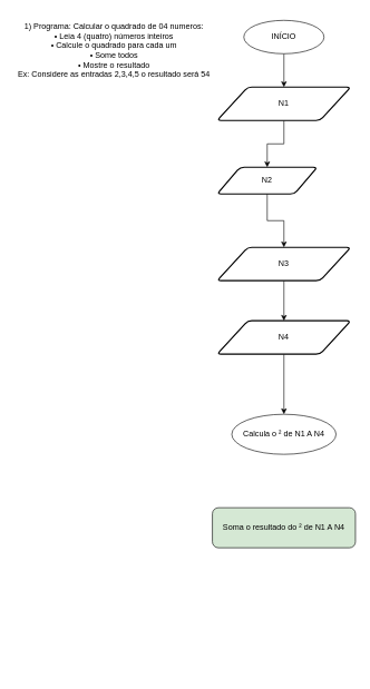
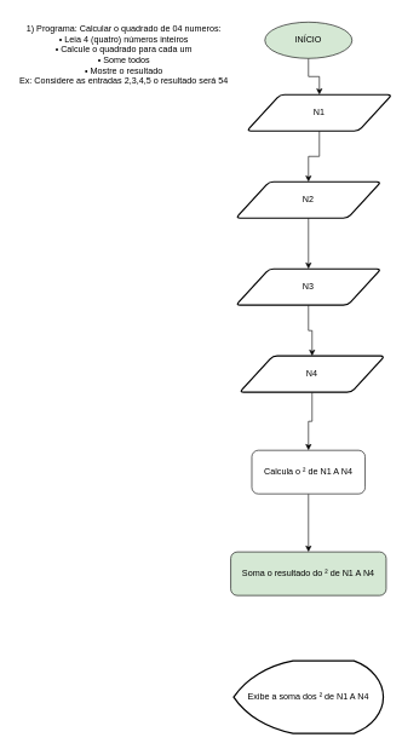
  <mxCell id="0" />
  <mxCell id="1" parent="0" />
  <mxCell id="2" value="" style="edgeStyle=orthogonalEdgeStyle;rounded=0;orthogonalLoop=1;jettySize=auto;html=1;" edge="1" parent="1" source="3" target="6"><mxGeometry relative="1" as="geometry" /></mxCell>
- <mxCell id="3" value="INÍCIO" style="ellipse;whiteSpace=wrap;html=1;" parent="1" vertex="1"><mxGeometry x="364" y="30" width="120" height="50" as="geometry" /></mxCell>
+ <mxCell id="3" value="INÍCIO" style="ellipse;whiteSpace=wrap;html=1;fillColor=#d5e8d4;" parent="1" vertex="1"><mxGeometry x="364" y="30" width="120" height="50" as="geometry" /></mxCell>
  <mxCell id="4" value="&lt;div style=&quot;&quot;&gt;1) Programa: Calcular o quadrado de 04 numeros:&lt;/div&gt;&lt;div style=&quot;&quot;&gt;•&amp;nbsp;&lt;span style=&quot;background-color: initial;&quot;&gt;Leia 4 (quatro) números inteiros&lt;/span&gt;&lt;/div&gt;&lt;div style=&quot;&quot;&gt;•&amp;nbsp;&lt;span style=&quot;background-color: initial;&quot;&gt;Calcule o quadrado para cada um&lt;/span&gt;&lt;/div&gt;&lt;div style=&quot;&quot;&gt;•&amp;nbsp;&lt;span style=&quot;background-color: initial;&quot;&gt;Some todos&lt;/span&gt;&lt;/div&gt;&lt;div style=&quot;&quot;&gt;•&amp;nbsp;&lt;span style=&quot;background-color: initial;&quot;&gt;Mostre o resultado&lt;/span&gt;&lt;/div&gt;&lt;div style=&quot;&quot;&gt;Ex: Considere as entradas 2,3,4,5 o resultado será 54&lt;/div&gt;" style="text;html=1;align=center;verticalAlign=middle;whiteSpace=wrap;rounded=0;" parent="1" vertex="1"><mxGeometry x="20" y="20" width="300" height="110" as="geometry" /></mxCell>
  <mxCell id="5" value="" style="edgeStyle=orthogonalEdgeStyle;rounded=0;orthogonalLoop=1;jettySize=auto;html=1;" edge="1" parent="1" source="6" target="8"><mxGeometry relative="1" as="geometry" /></mxCell>
- <mxCell id="6" value="N1" style="shape=parallelogram;html=1;strokeWidth=2;perimeter=parallelogramPerimeter;whiteSpace=wrap;rounded=1;arcSize=12;size=0.23;" parent="1" vertex="1"><mxGeometry x="324" y="130" width="200" height="50" as="geometry" /></mxCell>
+ <mxCell id="6" value="N1" style="shape=parallelogram;html=1;strokeWidth=2;perimeter=parallelogramPerimeter;whiteSpace=wrap;rounded=1;arcSize=12;size=0.23;" parent="1" vertex="1"><mxGeometry x="339" y="130" width="200" height="50" as="geometry" /></mxCell>
  <mxCell id="7" value="" style="edgeStyle=orthogonalEdgeStyle;rounded=0;orthogonalLoop=1;jettySize=auto;html=1;" edge="1" parent="1" source="8" target="10"><mxGeometry relative="1" as="geometry" /></mxCell>
- <mxCell id="8" value="N2" style="shape=parallelogram;html=1;strokeWidth=2;perimeter=parallelogramPerimeter;whiteSpace=wrap;rounded=1;arcSize=12;size=0.23;" vertex="1" parent="1"><mxGeometry x="324" y="250" width="150" height="40" as="geometry" /></mxCell>
+ <mxCell id="8" value="N2" style="shape=parallelogram;html=1;strokeWidth=2;perimeter=parallelogramPerimeter;whiteSpace=wrap;rounded=1;arcSize=12;size=0.23;" vertex="1" parent="1"><mxGeometry x="324" y="250" width="200" height="50" as="geometry" /></mxCell>
  <mxCell id="9" value="" style="edgeStyle=orthogonalEdgeStyle;rounded=0;orthogonalLoop=1;jettySize=auto;html=1;" edge="1" parent="1" source="10" target="12"><mxGeometry relative="1" as="geometry" /></mxCell>
  <mxCell id="10" value="N3" style="shape=parallelogram;html=1;strokeWidth=2;perimeter=parallelogramPerimeter;whiteSpace=wrap;rounded=1;arcSize=12;size=0.23;" vertex="1" parent="1"><mxGeometry x="324" y="370" width="200" height="50" as="geometry" /></mxCell>
  <mxCell id="11" value="" style="edgeStyle=orthogonalEdgeStyle;rounded=0;orthogonalLoop=1;jettySize=auto;html=1;" edge="1" parent="1" source="12" target="14"><mxGeometry relative="1" as="geometry" /></mxCell>
- <mxCell id="12" value="N4" style="shape=parallelogram;html=1;strokeWidth=2;perimeter=parallelogramPerimeter;whiteSpace=wrap;rounded=1;arcSize=12;size=0.23;" vertex="1" parent="1"><mxGeometry x="324" y="480" width="200" height="50" as="geometry" /></mxCell>
- <mxCell id="14" value="Calcula o ² de N1 A N4" style="ellipse;whiteSpace=wrap;html=1;" vertex="1" parent="1"><mxGeometry x="346" y="620" width="156" height="60" as="geometry" /></mxCell>
+ <mxCell id="12" value="N4" style="shape=parallelogram;html=1;strokeWidth=2;perimeter=parallelogramPerimeter;whiteSpace=wrap;rounded=1;arcSize=12;size=0.23;" vertex="1" parent="1"><mxGeometry x="329" y="490" width="200" height="50" as="geometry" /></mxCell>
+ <mxCell id="13" value="" style="edgeStyle=orthogonalEdgeStyle;rounded=0;orthogonalLoop=1;jettySize=auto;html=1;" edge="1" parent="1" source="14" target="15"><mxGeometry relative="1" as="geometry" /></mxCell>
+ <mxCell id="14" value="Calcula o ² de N1 A N4" style="rounded=1;whiteSpace=wrap;html=1;" vertex="1" parent="1"><mxGeometry x="346" y="620" width="156" height="60" as="geometry" /></mxCell>
  <mxCell id="15" value="Soma o resultado do ² de N1 A N4" style="rounded=1;whiteSpace=wrap;html=1;fillColor=#d5e8d4;" vertex="1" parent="1"><mxGeometry x="317" y="760" width="214" height="60" as="geometry" /></mxCell>
+ <mxCell id="16" value="&lt;div&gt;&lt;span style=&quot;background-color: initial;&quot;&gt;Exibe a soma dos ² de N1 A N4&lt;/span&gt;&lt;br&gt;&lt;/div&gt;" style="strokeWidth=2;html=1;shape=mxgraph.flowchart.display;whiteSpace=wrap;" vertex="1" parent="1"><mxGeometry x="321" y="910" width="206" height="100" as="geometry" /></mxCell>
